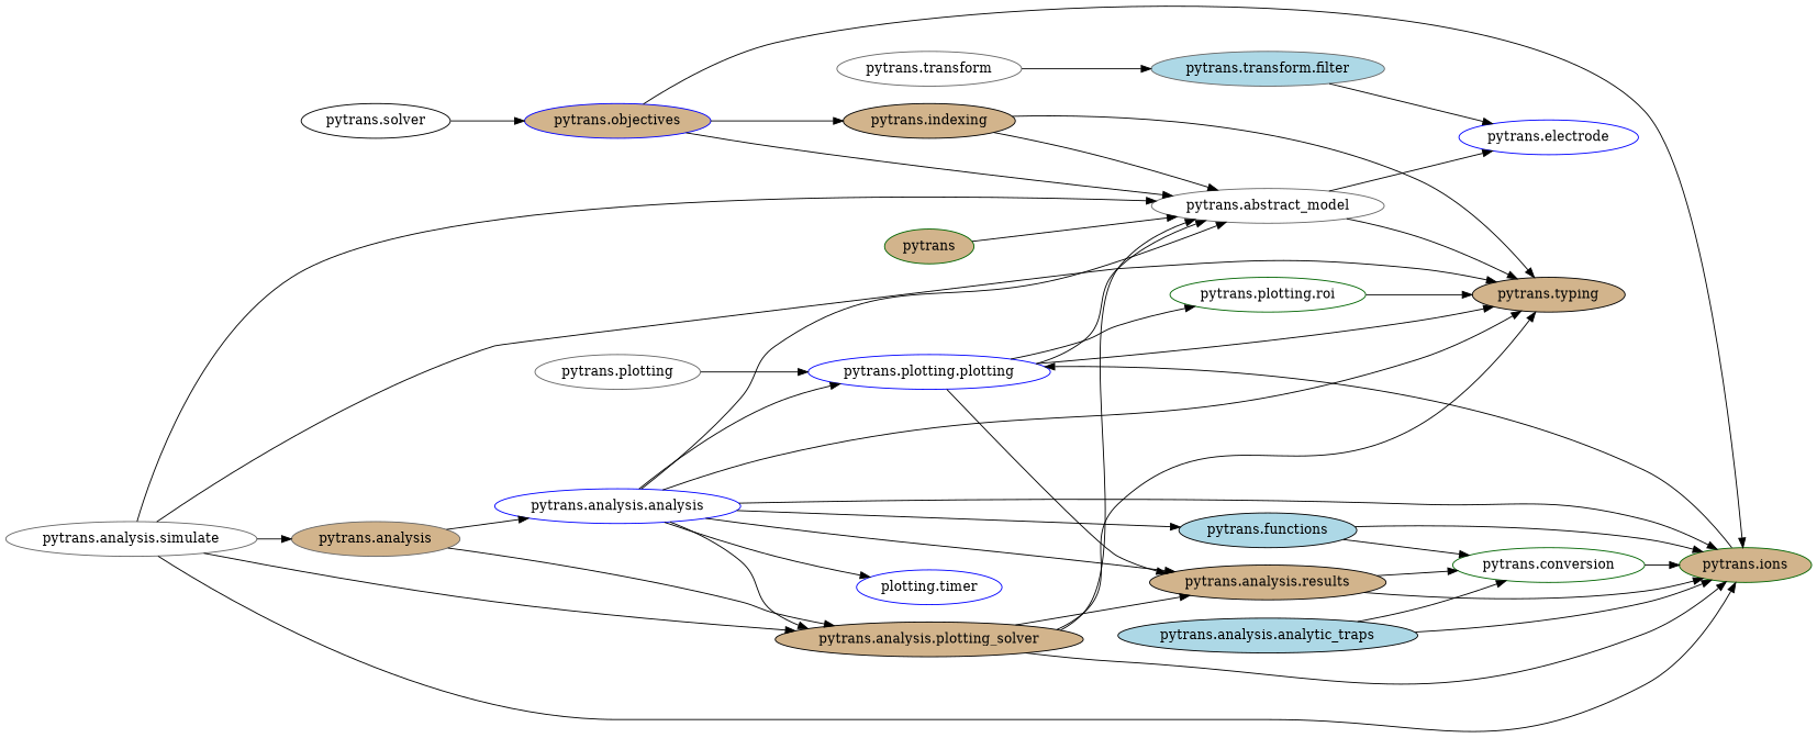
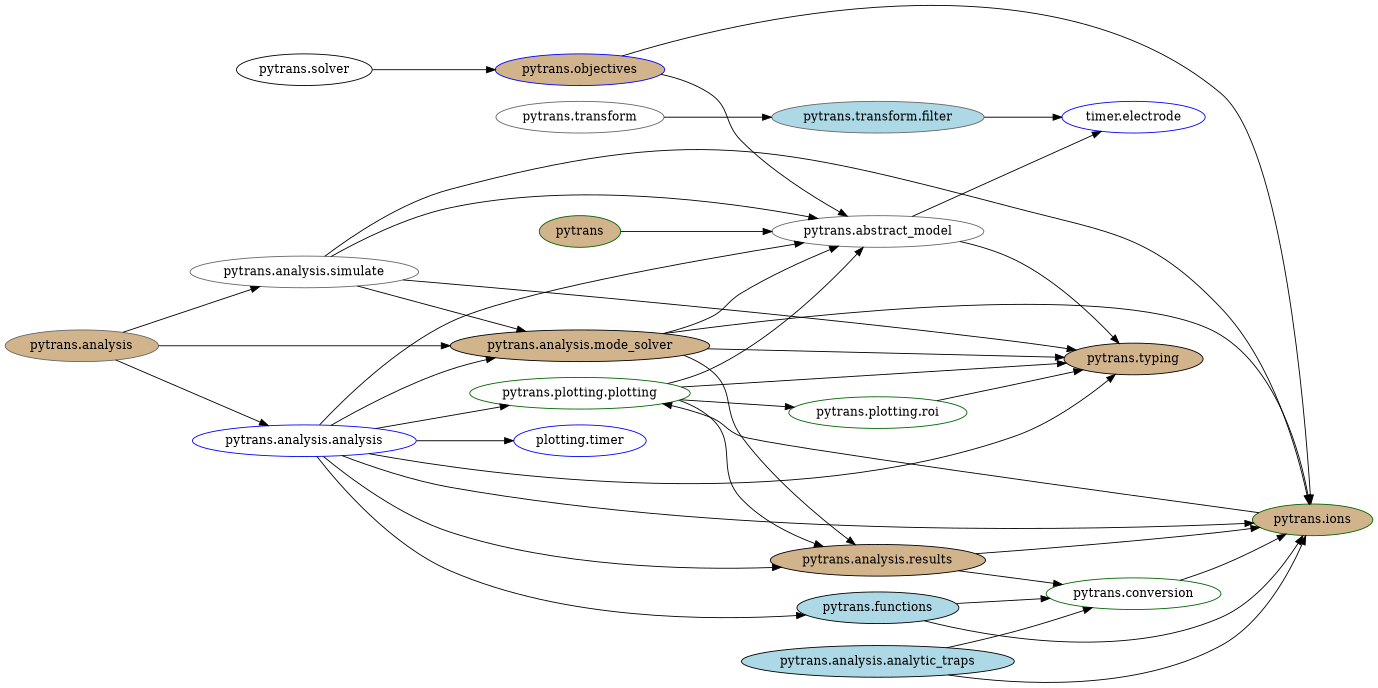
  strict digraph {
    rankdir=LR
    node [color=black fillcolor=white style=filled]
    "pytrans.abstract_model" [color=gray40 height=0.5 width=2.7214]
-   "pytrans.electrode" [color=blue height=0.5 width=2.0699]
+   "pytrans.electrode" [color=blue height=0.5 width=2.0699 label="timer.electrode"]
    "pytrans.typing" [fillcolor=tan height=0.5 width=1.765]
    "pytrans.conversion" [color=darkgreen height=0.5 width=2.264]
    "pytrans.ions" [color=darkgreen fillcolor=tan height=0.5 width=1.5571]
-   "pytrans.plotting.plotting" [color=blue height=0.5 width=2.7491]
+   "pytrans.plotting.plotting" [color=darkgreen height=0.5 width=2.7491]
    "pytrans.functions" [fillcolor=lightblue height=0.5 width=2.0838]
-   "pytrans.indexing" [fillcolor=tan height=0.5 width=1.9867]
    "pytrans.objectives" [color=blue fillcolor=tan height=0.5 width=2.1669]
    "pytrans.solver" [height=0.5 width=1.7511]
    pytrans [color=darkgreen fillcolor=tan height=0.5 width=1.0581]
    "pytrans.analysis.analysis" [color=blue height=0.5 width=2.8045]
-   "pytrans.analysis.mode_solver" [fillcolor=tan height=0.5 width=3.3451 label="pytrans.analysis.plotting_solver"]
+   "pytrans.analysis.mode_solver" [fillcolor=tan height=0.5 width=3.3451]
    "pytrans.analysis.results" [fillcolor=tan height=0.5 width=2.6659]
    n15 [color=blue height=0.5 label="plotting.timer" width=1.6402]
    "pytrans.plotting.roi" [color=darkgreen height=0.5 width=2.2501]
    "pytrans.analysis.analytic_traps" [fillcolor=lightblue height=0.5 width=3.4283]
    "pytrans.analysis.simulate" [color=gray40 height=0.5 width=2.8323]
    "pytrans.analysis" [color=gray40 fillcolor=tan height=0.5 width=1.9313]
-   "pytrans.plotting" [color=gray40 height=0.5 width=1.9036]
    "pytrans.transform" [color=gray40 height=0.5 width=2.1254]
    "pytrans.transform.filter" [color=gray40 fillcolor=lightblue height=0.5 width=2.6521]
    "pytrans.abstract_model" -> "pytrans.electrode"
    "pytrans.abstract_model" -> "pytrans.typing"
    "pytrans.conversion" -> "pytrans.ions"
    "pytrans.ions" -> "pytrans.plotting.plotting"
    "pytrans.plotting.plotting" -> "pytrans.abstract_model"
    "pytrans.plotting.plotting" -> "pytrans.typing"
    "pytrans.plotting.plotting" -> "pytrans.analysis.results"
    "pytrans.plotting.plotting" -> "pytrans.plotting.roi"
    "pytrans.functions" -> "pytrans.conversion"
    "pytrans.functions" -> "pytrans.ions"
-   "pytrans.indexing" -> "pytrans.abstract_model"
-   "pytrans.indexing" -> "pytrans.typing"
    "pytrans.objectives" -> "pytrans.abstract_model"
    "pytrans.objectives" -> "pytrans.ions"
-   "pytrans.objectives" -> "pytrans.indexing"
    "pytrans.solver" -> "pytrans.objectives"
    pytrans -> "pytrans.abstract_model"
    "pytrans.analysis.analysis" -> "pytrans.abstract_model"
    "pytrans.analysis.analysis" -> "pytrans.typing"
    "pytrans.analysis.analysis" -> "pytrans.ions"
    "pytrans.analysis.analysis" -> "pytrans.plotting.plotting"
    "pytrans.analysis.analysis" -> "pytrans.functions"
    "pytrans.analysis.analysis" -> "pytrans.analysis.mode_solver"
    "pytrans.analysis.analysis" -> "pytrans.analysis.results"
    "pytrans.analysis.analysis" -> n15
    "pytrans.analysis.mode_solver" -> "pytrans.abstract_model"
    "pytrans.analysis.mode_solver" -> "pytrans.typing"
    "pytrans.analysis.mode_solver" -> "pytrans.ions"
    "pytrans.analysis.mode_solver" -> "pytrans.analysis.results"
    "pytrans.analysis.results" -> "pytrans.conversion"
    "pytrans.analysis.results" -> "pytrans.ions"
    "pytrans.plotting.roi" -> "pytrans.typing"
    "pytrans.analysis.analytic_traps" -> "pytrans.conversion"
    "pytrans.analysis.analytic_traps" -> "pytrans.ions"
    "pytrans.analysis.simulate" -> "pytrans.abstract_model"
    "pytrans.analysis.simulate" -> "pytrans.typing"
    "pytrans.analysis.simulate" -> "pytrans.ions"
    "pytrans.analysis.simulate" -> "pytrans.analysis.mode_solver"
    "pytrans.analysis" -> "pytrans.analysis.analysis"
    "pytrans.analysis" -> "pytrans.analysis.mode_solver"
-   "pytrans.analysis.simulate" -> "pytrans.analysis"
-   "pytrans.plotting" -> "pytrans.plotting.plotting"
+   "pytrans.analysis" -> "pytrans.analysis.simulate"
    "pytrans.transform" -> "pytrans.transform.filter"
    "pytrans.transform.filter" -> "pytrans.electrode"
  }
